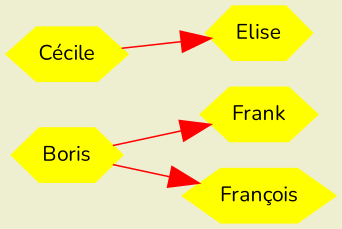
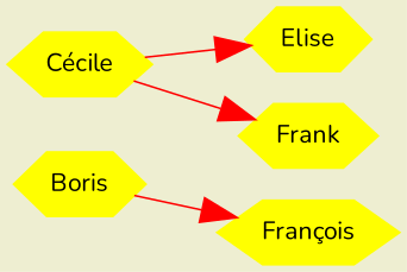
  digraph {
    bgcolor=lightyellow2
    fontname=Nunito
    rankdir=LR
    splines=true
    node [color=yellow fontname=Nunito shape=polygon sides=6 style=filled]
    edge [arrowsize=2 color=red fontname=Nunito]
    n1 [label="Cécile"]
    n2 [label=Frank]
    n3 [label=Elise]
    n4 [label=Boris]
    n5 [label="François"]
-   n4 -> n2
+   n1 -> n2
    n1 -> n3
    n4 -> n5
  }
